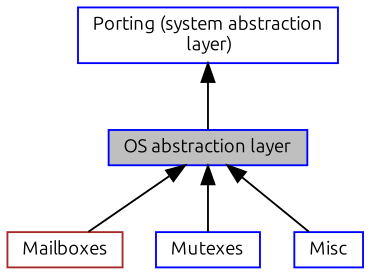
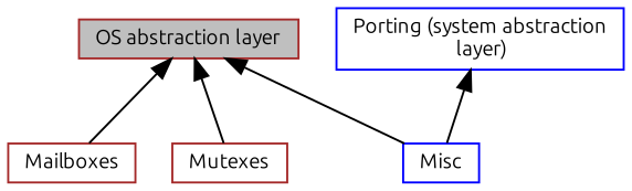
  digraph {
    fontname=Ubuntu
    rankdir=TB
    node [color=blue fillcolor=white fontname=Ubuntu fontsize=10 shape=box style=filled]
    edge [dir=back fontname=Ubuntu fontsize=10 labelfontname=Helvetica labelfontsize=10 shape=plaintext style=solid]
    n1 [color=brown height=0.2 label=Mailboxes width=0.4]
-   n2 [height=0.2 label=Mutexes width=0.4]
+   n2 [color=brown height=0.2 label=Mutexes width=0.4]
    n3 [height=0.2 label="Porting (system abstraction\l layer)" width=0.4]
-   n4 [fillcolor=grey75 fontcolor=black height=0.2 label="OS abstraction layer" width=0.4]
+   n4 [color=brown fillcolor=grey75 fontcolor=black height=0.2 label="OS abstraction layer" width=0.4]
    n5 [height=0.2 label=Misc width=0.4]
-   n3 -> n4
+   n3 -> n5
    n4 -> n1
    n4 -> n2
    n4 -> n5
  }
